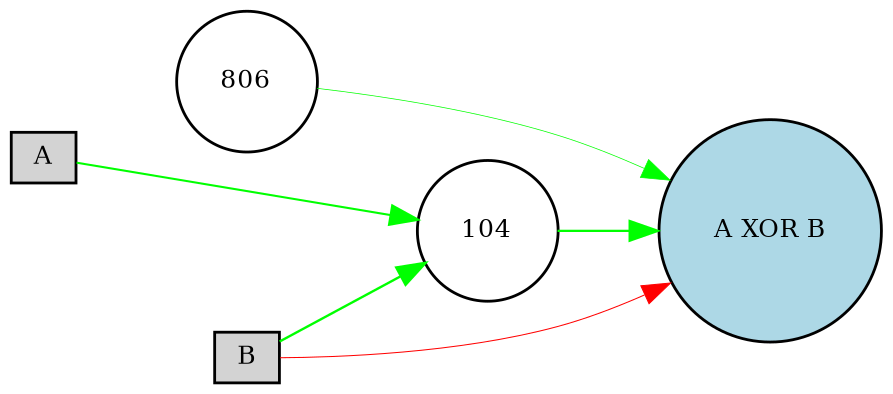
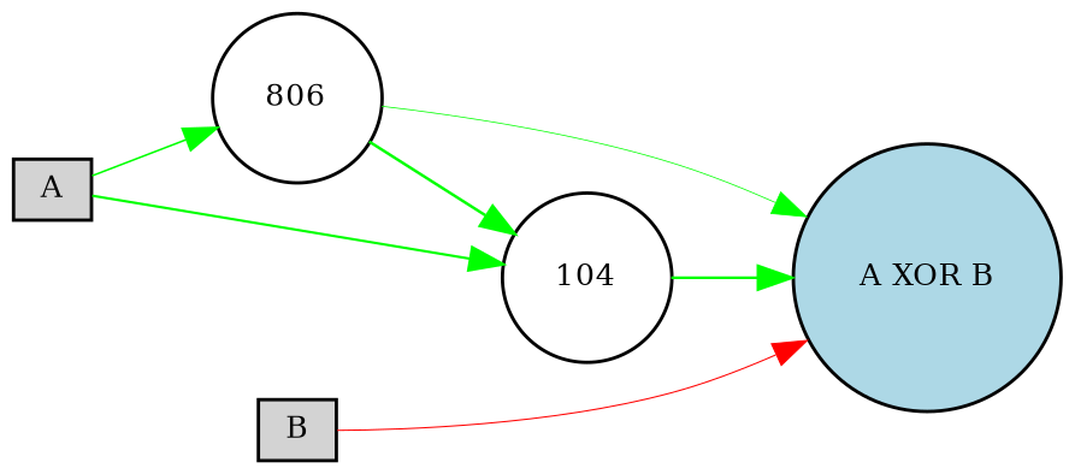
  digraph {
    rankdir=LR
    node [fillcolor=lightgray fontsize=9 shape=circle style=filled]
    edge [color=green style=solid]
    A [height=0.2 shape=box width=0.2]
    n2 [fillcolor=white height=0.2 label=104 width=0.2]
    806 [fillcolor=white height=0.2 width=0.2]
    "A XOR B" [fillcolor=lightblue height=0.2 width=0.2]
    B [height=0.2 shape=box width=0.2]
    A -> n2 [penwidth=0.731017300123662]
+   A -> 806 [penwidth=0.5338940209884241]
    n2 -> "A XOR B" [penwidth=0.8124468177680796]
    806 -> "A XOR B" [penwidth=0.25898992682705296]
-   B -> n2 [penwidth=0.8463420508343845]
+   806 -> n2 [penwidth=0.8463420508343845]
    B -> "A XOR B" [color=red penwidth=0.36240897390895577]
  }
